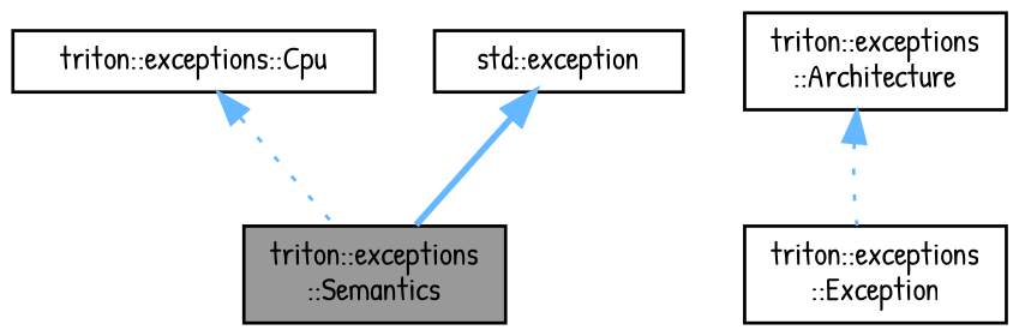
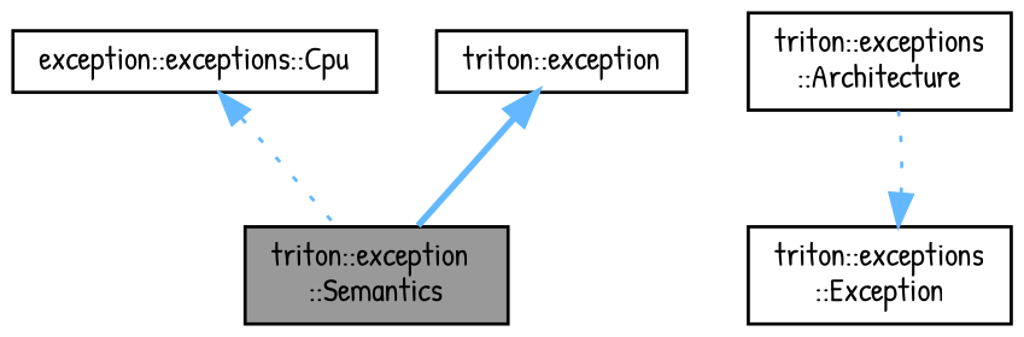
  digraph {
    fontname="Patrick Hand"
    node [color=black fillcolor=white fontname="Patrick Hand" fontsize=10 shape=box style=filled]
    edge [color=steelblue1 dir=back fontname="Patrick Hand" fontsize=10 labelfontname=Helvetica labelfontsize=10 style=dotted]
-   n1 [fillcolor=grey60 fontcolor=black height=0.2 label="triton::exceptions\l::Semantics" width=0.4]
-   n2 [height=0.2 label="triton::exceptions::Cpu" width=0.4]
+   n1 [fillcolor=grey60 fontcolor=black height=0.2 label="triton::exception\l::Semantics" width=0.4]
+   n2 [height=0.2 label="exception::exceptions::Cpu" width=0.4]
    n3 [height=0.2 label="triton::exceptions\l::Architecture" width=0.4]
    n4 [height=0.2 label="triton::exceptions\l::Exception" width=0.4]
-   n5 [height=0.2 label="std::exception" width=0.4]
+   n5 [height=0.2 label="triton::exception" width=0.4]
    n2 -> n1
-   n3 -> n4
+   n4 -> n3
    n5 -> n1 [style=bold]
  }
